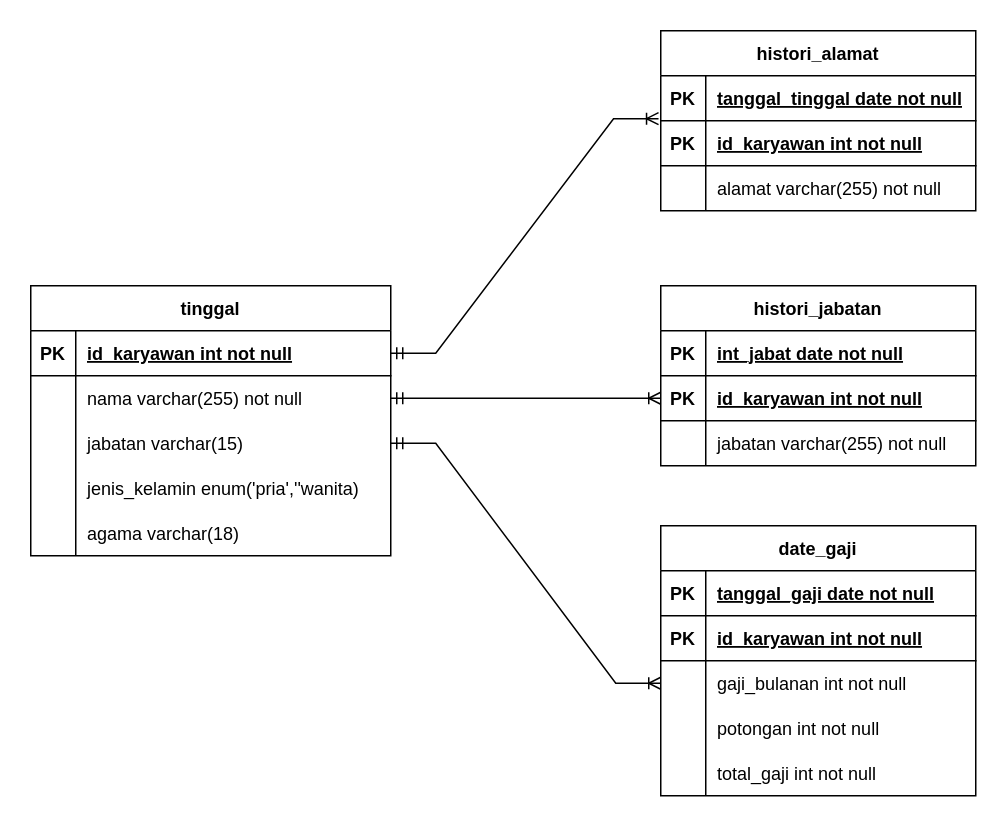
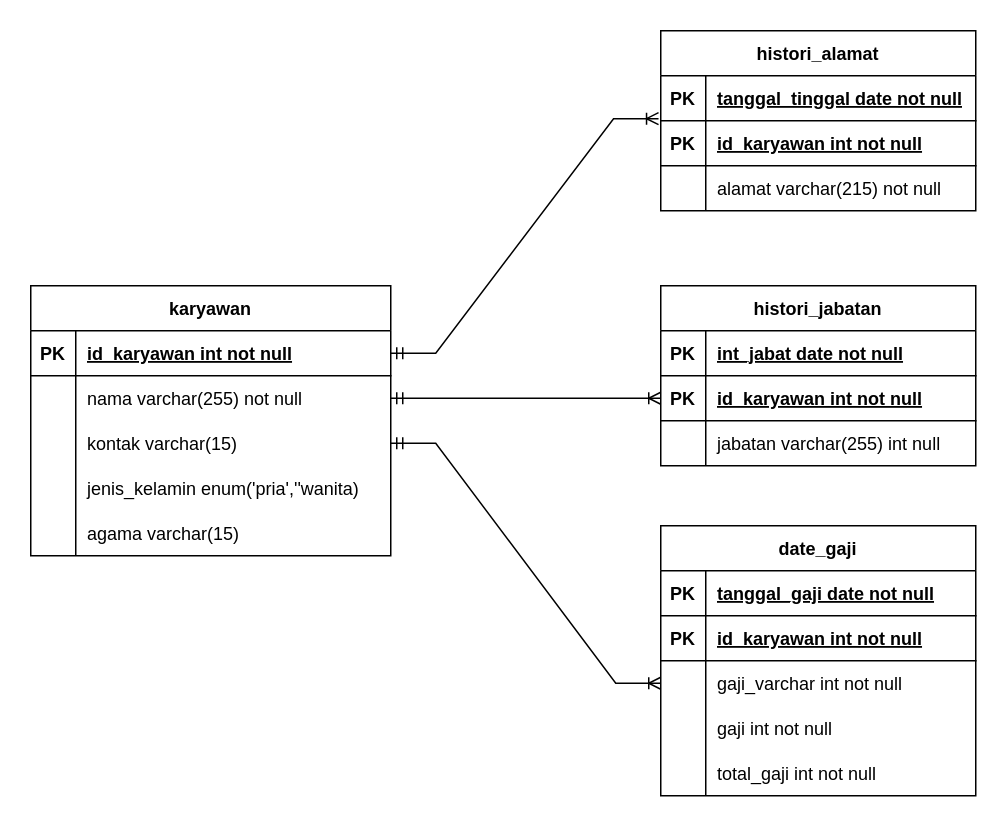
  <mxCell id="0" />
  <mxCell id="1" parent="0" />
- <mxCell id="2" value="tinggal" style="shape=table;startSize=30;container=1;collapsible=1;childLayout=tableLayout;fixedRows=1;rowLines=0;fontStyle=1;align=center;resizeLast=1;" vertex="1" parent="1"><mxGeometry x="20" y="190" width="240" height="180" as="geometry" /></mxCell>
+ <mxCell id="2" value="karyawan" style="shape=table;startSize=30;container=1;collapsible=1;childLayout=tableLayout;fixedRows=1;rowLines=0;fontStyle=1;align=center;resizeLast=1;" vertex="1" parent="1"><mxGeometry x="20" y="190" width="240" height="180" as="geometry" /></mxCell>
  <mxCell id="3" value="" style="shape=tableRow;horizontal=0;startSize=0;swimlaneHead=0;swimlaneBody=0;fillColor=none;collapsible=0;dropTarget=0;points=[[0,0.5],[1,0.5]];portConstraint=eastwest;top=0;left=0;right=0;bottom=1;" vertex="1" parent="2"><mxGeometry y="30" width="240" height="30" as="geometry" /></mxCell>
  <mxCell id="4" value="PK" style="shape=partialRectangle;connectable=0;fillColor=none;top=0;left=0;bottom=0;right=0;fontStyle=1;overflow=hidden;" vertex="1" parent="3"><mxGeometry width="30" height="30" as="geometry"><mxRectangle width="30" height="30" as="alternateBounds" /></mxGeometry></mxCell>
  <mxCell id="5" value="id_karyawan int not null" style="shape=partialRectangle;connectable=0;fillColor=none;top=0;left=0;bottom=0;right=0;align=left;spacingLeft=6;fontStyle=5;overflow=hidden;" vertex="1" parent="3"><mxGeometry x="30" width="210" height="30" as="geometry"><mxRectangle width="210" height="30" as="alternateBounds" /></mxGeometry></mxCell>
  <mxCell id="6" value="" style="shape=tableRow;horizontal=0;startSize=0;swimlaneHead=0;swimlaneBody=0;fillColor=none;collapsible=0;dropTarget=0;points=[[0,0.5],[1,0.5]];portConstraint=eastwest;top=0;left=0;right=0;bottom=0;" vertex="1" parent="2"><mxGeometry y="60" width="240" height="30" as="geometry" /></mxCell>
  <mxCell id="7" value="" style="shape=partialRectangle;connectable=0;fillColor=none;top=0;left=0;bottom=0;right=0;editable=1;overflow=hidden;" vertex="1" parent="6"><mxGeometry width="30" height="30" as="geometry"><mxRectangle width="30" height="30" as="alternateBounds" /></mxGeometry></mxCell>
  <mxCell id="8" value="nama varchar(255) not null" style="shape=partialRectangle;connectable=0;fillColor=none;top=0;left=0;bottom=0;right=0;align=left;spacingLeft=6;overflow=hidden;" vertex="1" parent="6"><mxGeometry x="30" width="210" height="30" as="geometry"><mxRectangle width="210" height="30" as="alternateBounds" /></mxGeometry></mxCell>
  <mxCell id="9" value="" style="shape=tableRow;horizontal=0;startSize=0;swimlaneHead=0;swimlaneBody=0;fillColor=none;collapsible=0;dropTarget=0;points=[[0,0.5],[1,0.5]];portConstraint=eastwest;top=0;left=0;right=0;bottom=0;" vertex="1" parent="2"><mxGeometry y="90" width="240" height="30" as="geometry" /></mxCell>
  <mxCell id="10" value="" style="shape=partialRectangle;connectable=0;fillColor=none;top=0;left=0;bottom=0;right=0;editable=1;overflow=hidden;" vertex="1" parent="9"><mxGeometry width="30" height="30" as="geometry"><mxRectangle width="30" height="30" as="alternateBounds" /></mxGeometry></mxCell>
- <mxCell id="11" value="jabatan varchar(15)" style="shape=partialRectangle;connectable=0;fillColor=none;top=0;left=0;bottom=0;right=0;align=left;spacingLeft=6;overflow=hidden;" vertex="1" parent="9"><mxGeometry x="30" width="210" height="30" as="geometry"><mxRectangle width="210" height="30" as="alternateBounds" /></mxGeometry></mxCell>
+ <mxCell id="11" value="kontak varchar(15)" style="shape=partialRectangle;connectable=0;fillColor=none;top=0;left=0;bottom=0;right=0;align=left;spacingLeft=6;overflow=hidden;" vertex="1" parent="9"><mxGeometry x="30" width="210" height="30" as="geometry"><mxRectangle width="210" height="30" as="alternateBounds" /></mxGeometry></mxCell>
  <mxCell id="12" value="" style="shape=tableRow;horizontal=0;startSize=0;swimlaneHead=0;swimlaneBody=0;fillColor=none;collapsible=0;dropTarget=0;points=[[0,0.5],[1,0.5]];portConstraint=eastwest;top=0;left=0;right=0;bottom=0;" vertex="1" parent="2"><mxGeometry y="120" width="240" height="30" as="geometry" /></mxCell>
  <mxCell id="13" value="" style="shape=partialRectangle;connectable=0;fillColor=none;top=0;left=0;bottom=0;right=0;editable=1;overflow=hidden;" vertex="1" parent="12"><mxGeometry width="30" height="30" as="geometry"><mxRectangle width="30" height="30" as="alternateBounds" /></mxGeometry></mxCell>
  <mxCell id="14" value="jenis_kelamin enum('pria',''wanita)" style="shape=partialRectangle;connectable=0;fillColor=none;top=0;left=0;bottom=0;right=0;align=left;spacingLeft=6;overflow=hidden;" vertex="1" parent="12"><mxGeometry x="30" width="210" height="30" as="geometry"><mxRectangle width="210" height="30" as="alternateBounds" /></mxGeometry></mxCell>
  <mxCell id="15" value="" style="shape=tableRow;horizontal=0;startSize=0;swimlaneHead=0;swimlaneBody=0;fillColor=none;collapsible=0;dropTarget=0;points=[[0,0.5],[1,0.5]];portConstraint=eastwest;top=0;left=0;right=0;bottom=0;" vertex="1" parent="2"><mxGeometry y="150" width="240" height="30" as="geometry" /></mxCell>
  <mxCell id="16" value="" style="shape=partialRectangle;connectable=0;fillColor=none;top=0;left=0;bottom=0;right=0;editable=1;overflow=hidden;" vertex="1" parent="15"><mxGeometry width="30" height="30" as="geometry"><mxRectangle width="30" height="30" as="alternateBounds" /></mxGeometry></mxCell>
- <mxCell id="17" value="agama varchar(18)" style="shape=partialRectangle;connectable=0;fillColor=none;top=0;left=0;bottom=0;right=0;align=left;spacingLeft=6;overflow=hidden;" vertex="1" parent="15"><mxGeometry x="30" width="210" height="30" as="geometry"><mxRectangle width="210" height="30" as="alternateBounds" /></mxGeometry></mxCell>
+ <mxCell id="17" value="agama varchar(15)" style="shape=partialRectangle;connectable=0;fillColor=none;top=0;left=0;bottom=0;right=0;align=left;spacingLeft=6;overflow=hidden;" vertex="1" parent="15"><mxGeometry x="30" width="210" height="30" as="geometry"><mxRectangle width="210" height="30" as="alternateBounds" /></mxGeometry></mxCell>
  <mxCell id="18" value="date_gaji" style="shape=table;startSize=30;container=1;collapsible=1;childLayout=tableLayout;fixedRows=1;rowLines=0;fontStyle=1;align=center;resizeLast=1;" vertex="1" parent="1"><mxGeometry x="440" y="350" width="210" height="180" as="geometry" /></mxCell>
  <mxCell id="19" value="" style="shape=tableRow;horizontal=0;startSize=0;swimlaneHead=0;swimlaneBody=0;fillColor=none;collapsible=0;dropTarget=0;points=[[0,0.5],[1,0.5]];portConstraint=eastwest;top=0;left=0;right=0;bottom=1;" vertex="1" parent="18"><mxGeometry y="30" width="210" height="30" as="geometry" /></mxCell>
  <mxCell id="20" value="PK" style="shape=partialRectangle;connectable=0;fillColor=none;top=0;left=0;bottom=0;right=0;fontStyle=1;overflow=hidden;" vertex="1" parent="19"><mxGeometry width="30" height="30" as="geometry"><mxRectangle width="30" height="30" as="alternateBounds" /></mxGeometry></mxCell>
  <mxCell id="21" value="tanggal_gaji date not null" style="shape=partialRectangle;connectable=0;fillColor=none;top=0;left=0;bottom=0;right=0;align=left;spacingLeft=6;fontStyle=5;overflow=hidden;" vertex="1" parent="19"><mxGeometry x="30" width="180" height="30" as="geometry"><mxRectangle width="180" height="30" as="alternateBounds" /></mxGeometry></mxCell>
  <mxCell id="22" value="" style="shape=tableRow;horizontal=0;startSize=0;swimlaneHead=0;swimlaneBody=0;fillColor=none;collapsible=0;dropTarget=0;points=[[0,0.5],[1,0.5]];portConstraint=eastwest;top=0;left=0;right=0;bottom=1;" vertex="1" parent="18"><mxGeometry y="60" width="210" height="30" as="geometry" /></mxCell>
  <mxCell id="23" value="PK" style="shape=partialRectangle;connectable=0;fillColor=none;top=0;left=0;bottom=0;right=0;fontStyle=1;overflow=hidden;" vertex="1" parent="22"><mxGeometry width="30" height="30" as="geometry"><mxRectangle width="30" height="30" as="alternateBounds" /></mxGeometry></mxCell>
  <mxCell id="24" value="id_karyawan int not null" style="shape=partialRectangle;connectable=0;fillColor=none;top=0;left=0;bottom=0;right=0;align=left;spacingLeft=6;fontStyle=5;overflow=hidden;" vertex="1" parent="22"><mxGeometry x="30" width="180" height="30" as="geometry"><mxRectangle width="180" height="30" as="alternateBounds" /></mxGeometry></mxCell>
  <mxCell id="25" value="" style="shape=tableRow;horizontal=0;startSize=0;swimlaneHead=0;swimlaneBody=0;fillColor=none;collapsible=0;dropTarget=0;points=[[0,0.5],[1,0.5]];portConstraint=eastwest;top=0;left=0;right=0;bottom=0;" vertex="1" parent="18"><mxGeometry y="90" width="210" height="30" as="geometry" /></mxCell>
  <mxCell id="26" value="" style="shape=partialRectangle;connectable=0;fillColor=none;top=0;left=0;bottom=0;right=0;editable=1;overflow=hidden;" vertex="1" parent="25"><mxGeometry width="30" height="30" as="geometry"><mxRectangle width="30" height="30" as="alternateBounds" /></mxGeometry></mxCell>
- <mxCell id="27" value="gaji_bulanan int not null" style="shape=partialRectangle;connectable=0;fillColor=none;top=0;left=0;bottom=0;right=0;align=left;spacingLeft=6;overflow=hidden;" vertex="1" parent="25"><mxGeometry x="30" width="180" height="30" as="geometry"><mxRectangle width="180" height="30" as="alternateBounds" /></mxGeometry></mxCell>
+ <mxCell id="27" value="gaji_varchar int not null" style="shape=partialRectangle;connectable=0;fillColor=none;top=0;left=0;bottom=0;right=0;align=left;spacingLeft=6;overflow=hidden;" vertex="1" parent="25"><mxGeometry x="30" width="180" height="30" as="geometry"><mxRectangle width="180" height="30" as="alternateBounds" /></mxGeometry></mxCell>
  <mxCell id="28" value="" style="shape=tableRow;horizontal=0;startSize=0;swimlaneHead=0;swimlaneBody=0;fillColor=none;collapsible=0;dropTarget=0;points=[[0,0.5],[1,0.5]];portConstraint=eastwest;top=0;left=0;right=0;bottom=0;" vertex="1" parent="18"><mxGeometry y="120" width="210" height="30" as="geometry" /></mxCell>
  <mxCell id="29" value="" style="shape=partialRectangle;connectable=0;fillColor=none;top=0;left=0;bottom=0;right=0;editable=1;overflow=hidden;" vertex="1" parent="28"><mxGeometry width="30" height="30" as="geometry"><mxRectangle width="30" height="30" as="alternateBounds" /></mxGeometry></mxCell>
- <mxCell id="30" value="potongan int not null" style="shape=partialRectangle;connectable=0;fillColor=none;top=0;left=0;bottom=0;right=0;align=left;spacingLeft=6;overflow=hidden;" vertex="1" parent="28"><mxGeometry x="30" width="180" height="30" as="geometry"><mxRectangle width="180" height="30" as="alternateBounds" /></mxGeometry></mxCell>
+ <mxCell id="30" value="gaji int not null" style="shape=partialRectangle;connectable=0;fillColor=none;top=0;left=0;bottom=0;right=0;align=left;spacingLeft=6;overflow=hidden;" vertex="1" parent="28"><mxGeometry x="30" width="180" height="30" as="geometry"><mxRectangle width="180" height="30" as="alternateBounds" /></mxGeometry></mxCell>
  <mxCell id="31" value="" style="shape=tableRow;horizontal=0;startSize=0;swimlaneHead=0;swimlaneBody=0;fillColor=none;collapsible=0;dropTarget=0;points=[[0,0.5],[1,0.5]];portConstraint=eastwest;top=0;left=0;right=0;bottom=0;" vertex="1" parent="18"><mxGeometry y="150" width="210" height="30" as="geometry" /></mxCell>
  <mxCell id="32" value="" style="shape=partialRectangle;connectable=0;fillColor=none;top=0;left=0;bottom=0;right=0;editable=1;overflow=hidden;" vertex="1" parent="31"><mxGeometry width="30" height="30" as="geometry"><mxRectangle width="30" height="30" as="alternateBounds" /></mxGeometry></mxCell>
  <mxCell id="33" value="total_gaji int not null" style="shape=partialRectangle;connectable=0;fillColor=none;top=0;left=0;bottom=0;right=0;align=left;spacingLeft=6;overflow=hidden;" vertex="1" parent="31"><mxGeometry x="30" width="180" height="30" as="geometry"><mxRectangle width="180" height="30" as="alternateBounds" /></mxGeometry></mxCell>
  <mxCell id="34" value="histori_alamat" style="shape=table;startSize=30;container=1;collapsible=1;childLayout=tableLayout;fixedRows=1;rowLines=0;fontStyle=1;align=center;resizeLast=1;" vertex="1" parent="1"><mxGeometry x="440" y="20" width="210" height="120" as="geometry" /></mxCell>
  <mxCell id="35" value="" style="shape=tableRow;horizontal=0;startSize=0;swimlaneHead=0;swimlaneBody=0;fillColor=none;collapsible=0;dropTarget=0;points=[[0,0.5],[1,0.5]];portConstraint=eastwest;top=0;left=0;right=0;bottom=1;" vertex="1" parent="34"><mxGeometry y="30" width="210" height="30" as="geometry" /></mxCell>
  <mxCell id="36" value="PK" style="shape=partialRectangle;connectable=0;fillColor=none;top=0;left=0;bottom=0;right=0;fontStyle=1;overflow=hidden;" vertex="1" parent="35"><mxGeometry width="30" height="30" as="geometry"><mxRectangle width="30" height="30" as="alternateBounds" /></mxGeometry></mxCell>
  <mxCell id="37" value="tanggal_tinggal date not null" style="shape=partialRectangle;connectable=0;fillColor=none;top=0;left=0;bottom=0;right=0;align=left;spacingLeft=6;fontStyle=5;overflow=hidden;" vertex="1" parent="35"><mxGeometry x="30" width="180" height="30" as="geometry"><mxRectangle width="180" height="30" as="alternateBounds" /></mxGeometry></mxCell>
  <mxCell id="38" value="" style="shape=tableRow;horizontal=0;startSize=0;swimlaneHead=0;swimlaneBody=0;fillColor=none;collapsible=0;dropTarget=0;points=[[0,0.5],[1,0.5]];portConstraint=eastwest;top=0;left=0;right=0;bottom=1;" vertex="1" parent="34"><mxGeometry y="60" width="210" height="30" as="geometry" /></mxCell>
  <mxCell id="39" value="PK" style="shape=partialRectangle;connectable=0;fillColor=none;top=0;left=0;bottom=0;right=0;fontStyle=1;overflow=hidden;" vertex="1" parent="38"><mxGeometry width="30" height="30" as="geometry"><mxRectangle width="30" height="30" as="alternateBounds" /></mxGeometry></mxCell>
  <mxCell id="40" value="id_karyawan int not null" style="shape=partialRectangle;connectable=0;fillColor=none;top=0;left=0;bottom=0;right=0;align=left;spacingLeft=6;fontStyle=5;overflow=hidden;" vertex="1" parent="38"><mxGeometry x="30" width="180" height="30" as="geometry"><mxRectangle width="180" height="30" as="alternateBounds" /></mxGeometry></mxCell>
  <mxCell id="41" value="" style="shape=tableRow;horizontal=0;startSize=0;swimlaneHead=0;swimlaneBody=0;fillColor=none;collapsible=0;dropTarget=0;points=[[0,0.5],[1,0.5]];portConstraint=eastwest;top=0;left=0;right=0;bottom=0;" vertex="1" parent="34"><mxGeometry y="90" width="210" height="30" as="geometry" /></mxCell>
  <mxCell id="42" value="" style="shape=partialRectangle;connectable=0;fillColor=none;top=0;left=0;bottom=0;right=0;editable=1;overflow=hidden;" vertex="1" parent="41"><mxGeometry width="30" height="30" as="geometry"><mxRectangle width="30" height="30" as="alternateBounds" /></mxGeometry></mxCell>
- <mxCell id="43" value="alamat varchar(255) not null" style="shape=partialRectangle;connectable=0;fillColor=none;top=0;left=0;bottom=0;right=0;align=left;spacingLeft=6;overflow=hidden;" vertex="1" parent="41"><mxGeometry x="30" width="180" height="30" as="geometry"><mxRectangle width="180" height="30" as="alternateBounds" /></mxGeometry></mxCell>
+ <mxCell id="43" value="alamat varchar(215) not null" style="shape=partialRectangle;connectable=0;fillColor=none;top=0;left=0;bottom=0;right=0;align=left;spacingLeft=6;overflow=hidden;" vertex="1" parent="41"><mxGeometry x="30" width="180" height="30" as="geometry"><mxRectangle width="180" height="30" as="alternateBounds" /></mxGeometry></mxCell>
  <mxCell id="44" value="histori_jabatan" style="shape=table;startSize=30;container=1;collapsible=1;childLayout=tableLayout;fixedRows=1;rowLines=0;fontStyle=1;align=center;resizeLast=1;" vertex="1" parent="1"><mxGeometry x="440" y="190" width="210" height="120" as="geometry" /></mxCell>
  <mxCell id="45" value="" style="shape=tableRow;horizontal=0;startSize=0;swimlaneHead=0;swimlaneBody=0;fillColor=none;collapsible=0;dropTarget=0;points=[[0,0.5],[1,0.5]];portConstraint=eastwest;top=0;left=0;right=0;bottom=1;" vertex="1" parent="44"><mxGeometry y="30" width="210" height="30" as="geometry" /></mxCell>
  <mxCell id="46" value="PK" style="shape=partialRectangle;connectable=0;fillColor=none;top=0;left=0;bottom=0;right=0;fontStyle=1;overflow=hidden;" vertex="1" parent="45"><mxGeometry width="30" height="30" as="geometry"><mxRectangle width="30" height="30" as="alternateBounds" /></mxGeometry></mxCell>
  <mxCell id="47" value="int_jabat date not null" style="shape=partialRectangle;connectable=0;fillColor=none;top=0;left=0;bottom=0;right=0;align=left;spacingLeft=6;fontStyle=5;overflow=hidden;" vertex="1" parent="45"><mxGeometry x="30" width="180" height="30" as="geometry"><mxRectangle width="180" height="30" as="alternateBounds" /></mxGeometry></mxCell>
  <mxCell id="48" value="" style="shape=tableRow;horizontal=0;startSize=0;swimlaneHead=0;swimlaneBody=0;fillColor=none;collapsible=0;dropTarget=0;points=[[0,0.5],[1,0.5]];portConstraint=eastwest;top=0;left=0;right=0;bottom=1;" vertex="1" parent="44"><mxGeometry y="60" width="210" height="30" as="geometry" /></mxCell>
  <mxCell id="49" value="PK" style="shape=partialRectangle;connectable=0;fillColor=none;top=0;left=0;bottom=0;right=0;fontStyle=1;overflow=hidden;" vertex="1" parent="48"><mxGeometry width="30" height="30" as="geometry"><mxRectangle width="30" height="30" as="alternateBounds" /></mxGeometry></mxCell>
  <mxCell id="50" value="id_karyawan int not null" style="shape=partialRectangle;connectable=0;fillColor=none;top=0;left=0;bottom=0;right=0;align=left;spacingLeft=6;fontStyle=5;overflow=hidden;" vertex="1" parent="48"><mxGeometry x="30" width="180" height="30" as="geometry"><mxRectangle width="180" height="30" as="alternateBounds" /></mxGeometry></mxCell>
  <mxCell id="51" value="" style="shape=tableRow;horizontal=0;startSize=0;swimlaneHead=0;swimlaneBody=0;fillColor=none;collapsible=0;dropTarget=0;points=[[0,0.5],[1,0.5]];portConstraint=eastwest;top=0;left=0;right=0;bottom=0;" vertex="1" parent="44"><mxGeometry y="90" width="210" height="30" as="geometry" /></mxCell>
  <mxCell id="52" value="" style="shape=partialRectangle;connectable=0;fillColor=none;top=0;left=0;bottom=0;right=0;editable=1;overflow=hidden;" vertex="1" parent="51"><mxGeometry width="30" height="30" as="geometry"><mxRectangle width="30" height="30" as="alternateBounds" /></mxGeometry></mxCell>
- <mxCell id="53" value="jabatan varchar(255) not null" style="shape=partialRectangle;connectable=0;fillColor=none;top=0;left=0;bottom=0;right=0;align=left;spacingLeft=6;overflow=hidden;" vertex="1" parent="51"><mxGeometry x="30" width="180" height="30" as="geometry"><mxRectangle width="180" height="30" as="alternateBounds" /></mxGeometry></mxCell>
+ <mxCell id="53" value="jabatan varchar(255) int null" style="shape=partialRectangle;connectable=0;fillColor=none;top=0;left=0;bottom=0;right=0;align=left;spacingLeft=6;overflow=hidden;" vertex="1" parent="51"><mxGeometry x="30" width="180" height="30" as="geometry"><mxRectangle width="180" height="30" as="alternateBounds" /></mxGeometry></mxCell>
  <mxCell id="54" value="" style="edgeStyle=entityRelationEdgeStyle;fontSize=12;html=1;endArrow=ERoneToMany;startArrow=ERmandOne;rounded=0;entryX=-0.007;entryY=-0.046;entryDx=0;entryDy=0;entryPerimeter=0;" edge="1" parent="1" source="3" target="38"><mxGeometry width="100" height="100" relative="1" as="geometry"><mxPoint x="220" y="270" as="sourcePoint" /><mxPoint x="420" y="80" as="targetPoint" /></mxGeometry></mxCell>
  <mxCell id="55" value="" style="edgeStyle=entityRelationEdgeStyle;fontSize=12;html=1;endArrow=ERoneToMany;startArrow=ERmandOne;rounded=0;exitX=1;exitY=0.5;exitDx=0;exitDy=0;entryX=0;entryY=0.5;entryDx=0;entryDy=0;" edge="1" parent="1" source="6" target="48"><mxGeometry width="100" height="100" relative="1" as="geometry"><mxPoint x="230" y="245" as="sourcePoint" /><mxPoint x="400" y="90" as="targetPoint" /></mxGeometry></mxCell>
  <mxCell id="56" value="" style="edgeStyle=entityRelationEdgeStyle;fontSize=12;html=1;endArrow=ERoneToMany;startArrow=ERmandOne;rounded=0;exitX=1;exitY=0.5;exitDx=0;exitDy=0;entryX=0;entryY=0.5;entryDx=0;entryDy=0;" edge="1" parent="1" source="9" target="25"><mxGeometry width="100" height="100" relative="1" as="geometry"><mxPoint x="230" y="275" as="sourcePoint" /><mxPoint x="420" y="420" as="targetPoint" /></mxGeometry></mxCell>
